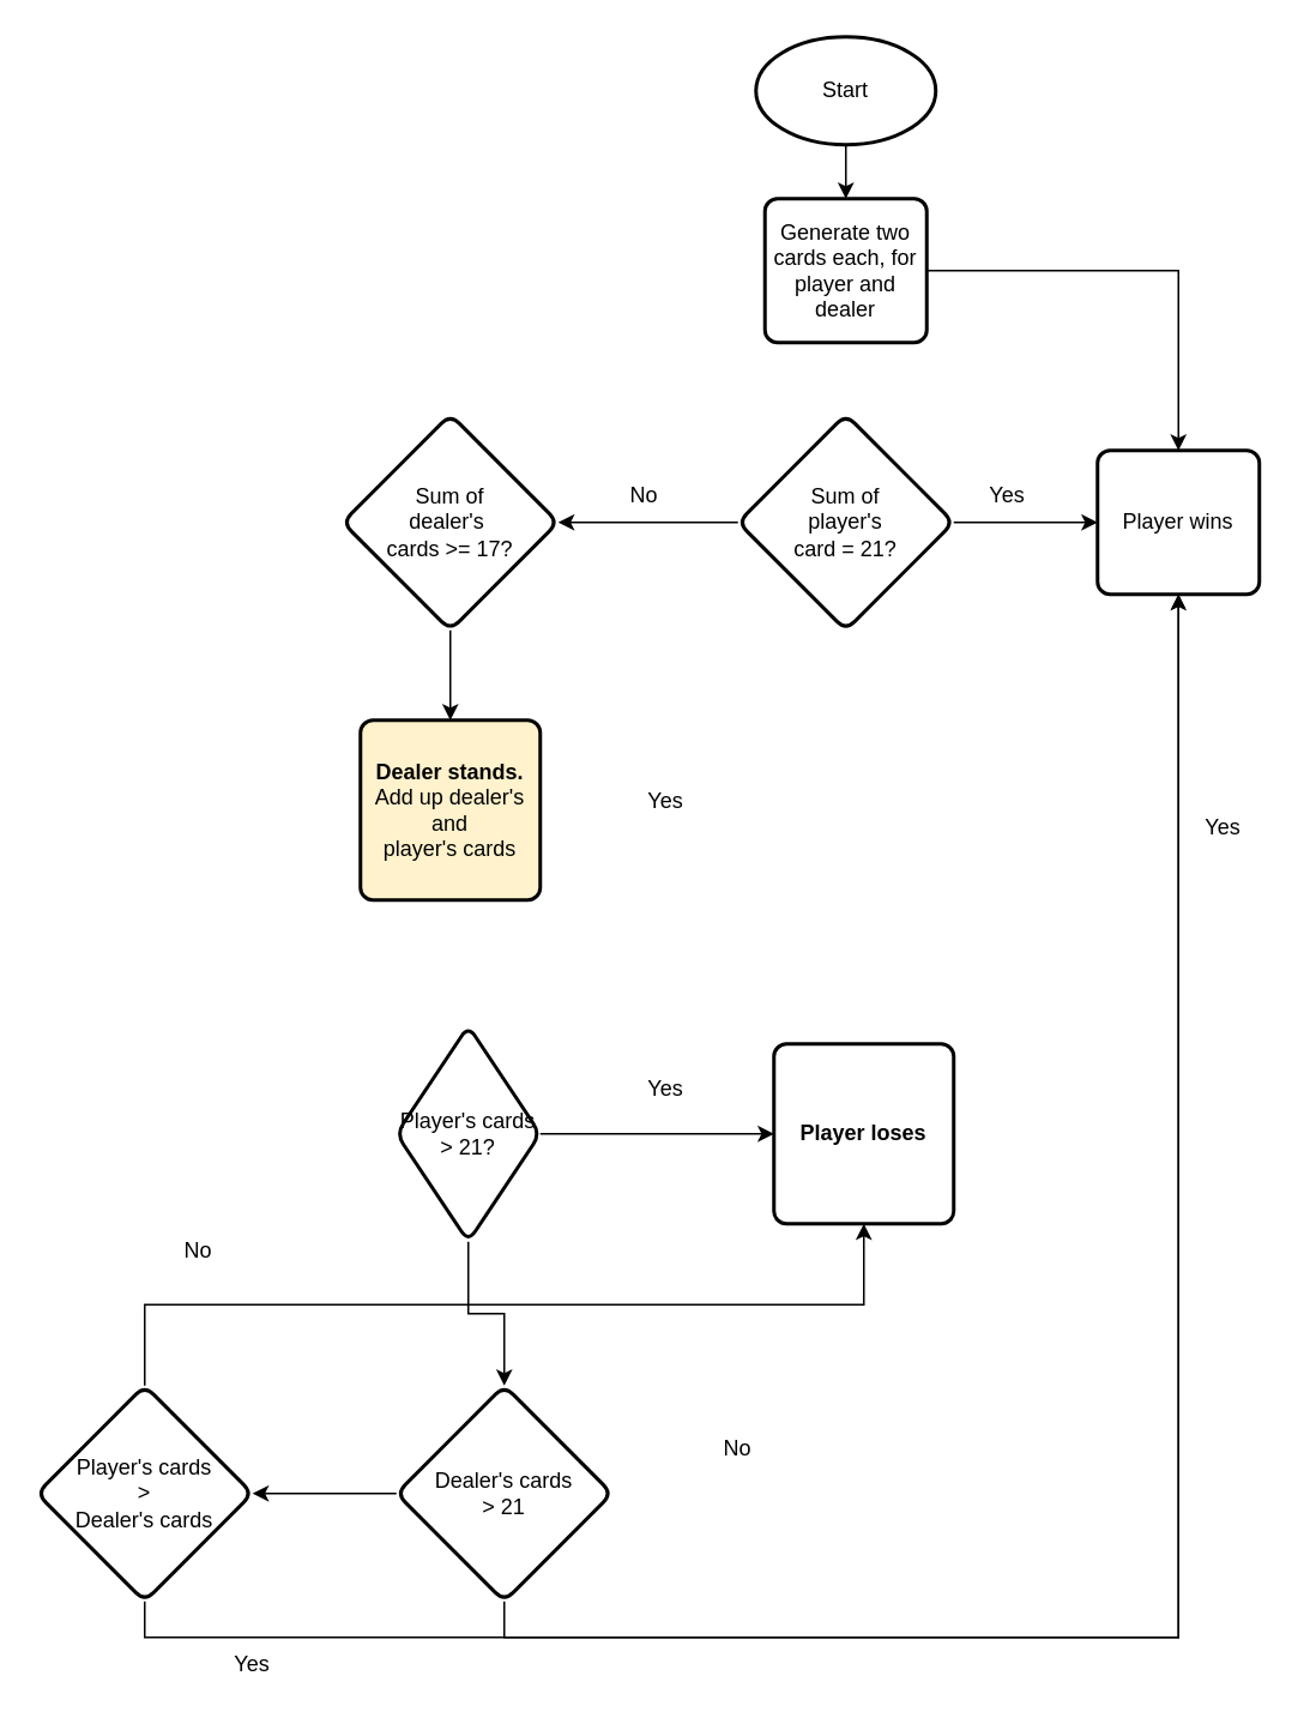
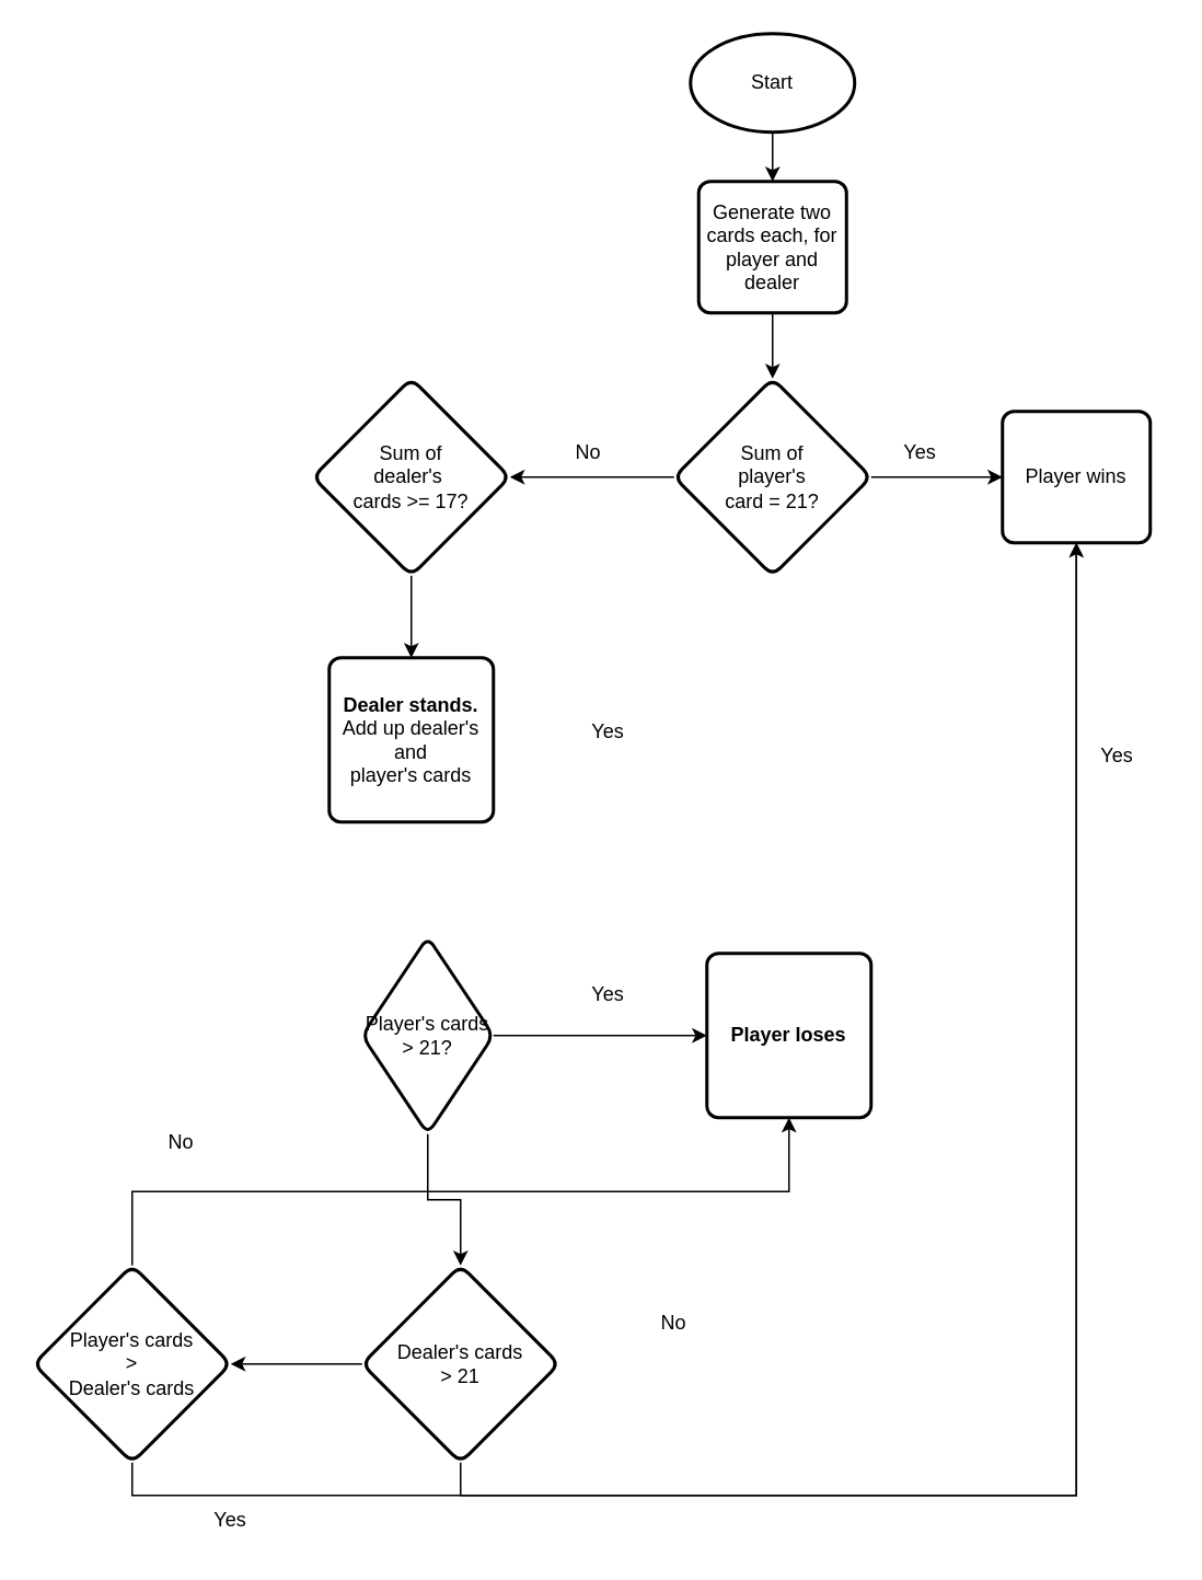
  <mxCell id="0" />
  <mxCell id="1" parent="0" />
  <mxCell id="2" value="" style="edgeStyle=orthogonalEdgeStyle;rounded=0;orthogonalLoop=1;jettySize=auto;html=1;" edge="1" parent="1" source="3" target="5"><mxGeometry relative="1" as="geometry" /></mxCell>
  <mxCell id="3" value="Start" style="strokeWidth=2;html=1;shape=mxgraph.flowchart.start_1;whiteSpace=wrap;" vertex="1" parent="1"><mxGeometry x="420" y="20" width="100" height="60" as="geometry" /></mxCell>
- <mxCell id="4" value="" style="edgeStyle=orthogonalEdgeStyle;rounded=0;orthogonalLoop=1;jettySize=auto;html=1;" edge="1" parent="1" source="5" target="9"><mxGeometry relative="1" as="geometry" /></mxCell>
+ <mxCell id="4" value="" style="edgeStyle=orthogonalEdgeStyle;rounded=0;orthogonalLoop=1;jettySize=auto;html=1;" edge="1" parent="1" source="5" target="8"><mxGeometry relative="1" as="geometry" /></mxCell>
  <mxCell id="5" value="Generate two cards each, for player and dealer" style="rounded=1;whiteSpace=wrap;html=1;absoluteArcSize=1;arcSize=14;strokeWidth=2;" vertex="1" parent="1"><mxGeometry x="425" y="110" width="90" height="80" as="geometry" /></mxCell>
  <mxCell id="6" value="" style="edgeStyle=orthogonalEdgeStyle;rounded=0;orthogonalLoop=1;jettySize=auto;html=1;" edge="1" parent="1" source="8" target="11"><mxGeometry relative="1" as="geometry" /></mxCell>
  <mxCell id="7" value="" style="edgeStyle=orthogonalEdgeStyle;rounded=0;orthogonalLoop=1;jettySize=auto;html=1;" edge="1" parent="1" source="8" target="9"><mxGeometry relative="1" as="geometry" /></mxCell>
  <mxCell id="8" value="Sum of &lt;br&gt;player's &lt;br&gt;card = 21?" style="rhombus;whiteSpace=wrap;html=1;rounded=1;arcSize=14;strokeWidth=2;" vertex="1" parent="1"><mxGeometry x="410" y="230" width="120" height="120" as="geometry" /></mxCell>
  <mxCell id="9" value="Player wins" style="rounded=1;whiteSpace=wrap;html=1;absoluteArcSize=1;arcSize=14;strokeWidth=2;" vertex="1" parent="1"><mxGeometry x="610" y="250" width="90" height="80" as="geometry" /></mxCell>
  <mxCell id="10" value="" style="edgeStyle=orthogonalEdgeStyle;rounded=0;orthogonalLoop=1;jettySize=auto;html=1;" edge="1" parent="1" source="11" target="12"><mxGeometry relative="1" as="geometry" /></mxCell>
  <mxCell id="11" value="Sum of &lt;br&gt;dealer's&amp;nbsp;&lt;br&gt;cards &amp;gt;= 17?" style="rhombus;whiteSpace=wrap;html=1;rounded=1;arcSize=14;strokeWidth=2;" vertex="1" parent="1"><mxGeometry x="190" y="230" width="120" height="120" as="geometry" /></mxCell>
- <mxCell id="12" value="&lt;b&gt;Dealer stands.&lt;/b&gt;&lt;br&gt;Add up dealer's and &lt;br&gt;player's cards" style="rounded=1;whiteSpace=wrap;html=1;absoluteArcSize=1;arcSize=14;strokeWidth=2;fillColor=#fff2cc;" vertex="1" parent="1"><mxGeometry x="200" y="400" width="100" height="100" as="geometry" /></mxCell>
+ <mxCell id="12" value="&lt;b&gt;Dealer stands.&lt;/b&gt;&lt;br&gt;Add up dealer's and &lt;br&gt;player's cards" style="rounded=1;whiteSpace=wrap;html=1;absoluteArcSize=1;arcSize=14;strokeWidth=2;" vertex="1" parent="1"><mxGeometry x="200" y="400" width="100" height="100" as="geometry" /></mxCell>
  <mxCell id="13" value="No" style="text;html=1;strokeColor=none;fillColor=none;align=center;verticalAlign=middle;whiteSpace=wrap;rounded=0;" vertex="1" parent="1"><mxGeometry x="328" y="260" width="60" height="30" as="geometry" /></mxCell>
  <mxCell id="14" value="Yes" style="text;html=1;strokeColor=none;fillColor=none;align=center;verticalAlign=middle;whiteSpace=wrap;rounded=0;" vertex="1" parent="1"><mxGeometry x="530" y="260" width="60" height="30" as="geometry" /></mxCell>
  <mxCell id="15" value="Yes" style="text;html=1;strokeColor=none;fillColor=none;align=center;verticalAlign=middle;whiteSpace=wrap;rounded=0;" vertex="1" parent="1"><mxGeometry x="340" y="430" width="60" height="30" as="geometry" /></mxCell>
  <mxCell id="16" value="" style="edgeStyle=orthogonalEdgeStyle;rounded=0;orthogonalLoop=1;jettySize=auto;html=1;" edge="1" parent="1" source="18" target="19"><mxGeometry relative="1" as="geometry" /></mxCell>
  <mxCell id="17" value="" style="edgeStyle=orthogonalEdgeStyle;rounded=0;orthogonalLoop=1;jettySize=auto;html=1;" edge="1" parent="1" source="18" target="23"><mxGeometry relative="1" as="geometry" /></mxCell>
  <mxCell id="18" value="Player's cards &lt;br&gt;&amp;gt; 21?" style="rhombus;whiteSpace=wrap;html=1;rounded=1;arcSize=14;strokeWidth=2;" vertex="1" parent="1"><mxGeometry x="220" y="570" width="80" height="120" as="geometry" /></mxCell>
  <mxCell id="19" value="&lt;b&gt;Player loses&lt;/b&gt;" style="rounded=1;whiteSpace=wrap;html=1;absoluteArcSize=1;arcSize=14;strokeWidth=2;" vertex="1" parent="1"><mxGeometry x="430" y="580" width="100" height="100" as="geometry" /></mxCell>
  <mxCell id="20" value="Yes" style="text;html=1;strokeColor=none;fillColor=none;align=center;verticalAlign=middle;whiteSpace=wrap;rounded=0;" vertex="1" parent="1"><mxGeometry x="340" y="590" width="60" height="30" as="geometry" /></mxCell>
  <mxCell id="21" style="edgeStyle=orthogonalEdgeStyle;rounded=0;orthogonalLoop=1;jettySize=auto;html=1;exitX=0.5;exitY=1;exitDx=0;exitDy=0;" edge="1" parent="1" source="23" target="9"><mxGeometry relative="1" as="geometry" /></mxCell>
  <mxCell id="22" value="" style="edgeStyle=orthogonalEdgeStyle;rounded=0;orthogonalLoop=1;jettySize=auto;html=1;" edge="1" parent="1" source="23" target="29"><mxGeometry relative="1" as="geometry" /></mxCell>
  <mxCell id="23" value="Dealer's cards&lt;br&gt;&amp;gt; 21" style="rhombus;whiteSpace=wrap;html=1;rounded=1;arcSize=14;strokeWidth=2;" vertex="1" parent="1"><mxGeometry x="220" y="770" width="120" height="120" as="geometry" /></mxCell>
  <mxCell id="24" value="No" style="text;html=1;strokeColor=none;fillColor=none;align=center;verticalAlign=middle;whiteSpace=wrap;rounded=0;" vertex="1" parent="1"><mxGeometry x="380" y="790" width="60" height="30" as="geometry" /></mxCell>
  <mxCell id="25" value="Yes" style="text;html=1;strokeColor=none;fillColor=none;align=center;verticalAlign=middle;whiteSpace=wrap;rounded=0;" vertex="1" parent="1"><mxGeometry x="110" y="910" width="60" height="30" as="geometry" /></mxCell>
  <mxCell id="26" value="Yes" style="text;html=1;strokeColor=none;fillColor=none;align=center;verticalAlign=middle;whiteSpace=wrap;rounded=0;" vertex="1" parent="1"><mxGeometry x="650" y="445" width="60" height="30" as="geometry" /></mxCell>
  <mxCell id="27" style="edgeStyle=orthogonalEdgeStyle;rounded=0;orthogonalLoop=1;jettySize=auto;html=1;entryX=0.5;entryY=1;entryDx=0;entryDy=0;exitX=0.5;exitY=1;exitDx=0;exitDy=0;endArrow=open;" edge="1" parent="1" source="29" target="9"><mxGeometry relative="1" as="geometry" /></mxCell>
  <mxCell id="28" style="edgeStyle=orthogonalEdgeStyle;rounded=0;orthogonalLoop=1;jettySize=auto;html=1;entryX=0.5;entryY=1;entryDx=0;entryDy=0;exitX=0.5;exitY=0;exitDx=0;exitDy=0;" edge="1" parent="1" source="29" target="19"><mxGeometry relative="1" as="geometry" /></mxCell>
  <mxCell id="29" value="Player's cards&lt;br&gt;&amp;gt;&lt;br&gt;Dealer's cards" style="rhombus;whiteSpace=wrap;html=1;rounded=1;arcSize=14;strokeWidth=2;" vertex="1" parent="1"><mxGeometry x="20" y="770" width="120" height="120" as="geometry" /></mxCell>
  <mxCell id="30" value="No" style="text;html=1;strokeColor=none;fillColor=none;align=center;verticalAlign=middle;whiteSpace=wrap;rounded=0;" vertex="1" parent="1"><mxGeometry x="80" y="680" width="60" height="30" as="geometry" /></mxCell>
